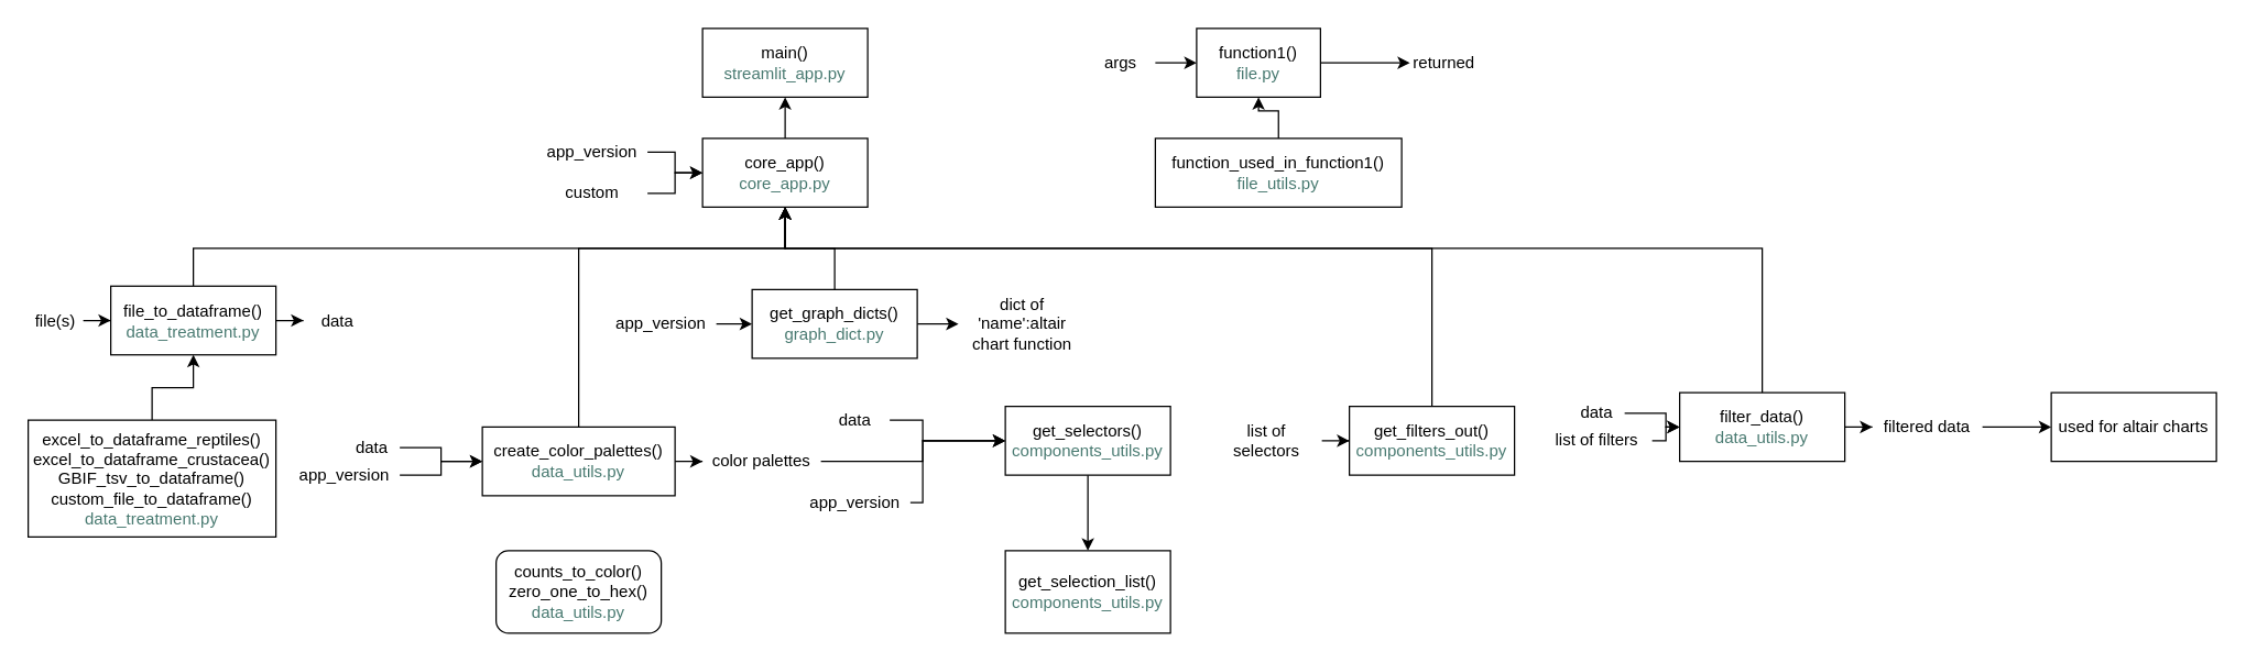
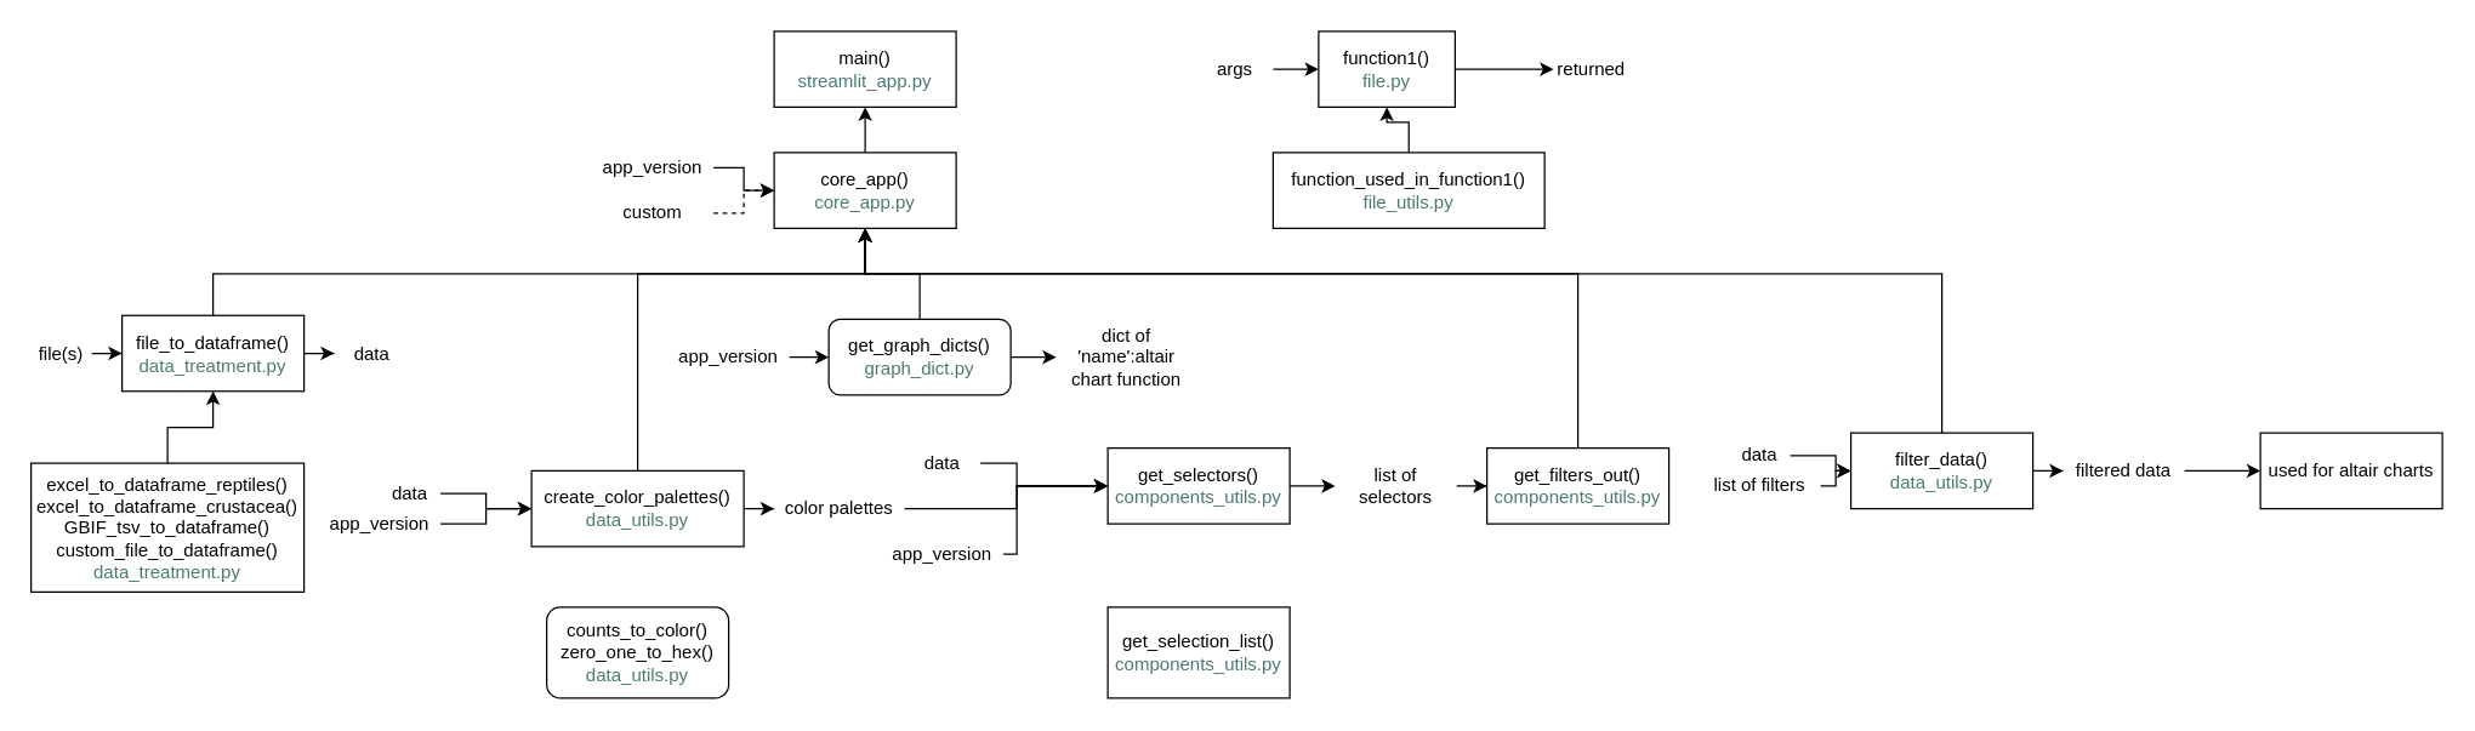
  <mxCell id="0" />
  <mxCell id="1" parent="0" />
  <mxCell id="2" value="main()&lt;br&gt;&lt;div&gt;&lt;font color=&quot;#497A71&quot;&gt;streamlit_app.py&lt;/font&gt;&lt;/div&gt;" style="rounded=0;whiteSpace=wrap;html=1;" vertex="1" parent="1"><mxGeometry x="510" y="20" width="120" height="50" as="geometry" /></mxCell>
  <mxCell id="3" value="" style="edgeStyle=orthogonalEdgeStyle;rounded=0;orthogonalLoop=1;jettySize=auto;html=1;" edge="1" parent="1" source="4" target="2"><mxGeometry relative="1" as="geometry" /></mxCell>
  <mxCell id="4" value="&lt;div&gt;core_app()&lt;/div&gt;&lt;div&gt;&lt;font color=&quot;#497A71&quot;&gt;core_app.py&lt;/font&gt;&lt;br&gt;&lt;/div&gt;" style="rounded=0;whiteSpace=wrap;html=1;" vertex="1" parent="1"><mxGeometry x="510" y="100" width="120" height="50" as="geometry" /></mxCell>
  <mxCell id="5" style="edgeStyle=orthogonalEdgeStyle;rounded=0;orthogonalLoop=1;jettySize=auto;html=1;exitX=0.5;exitY=0;exitDx=0;exitDy=0;" edge="1" parent="1" source="7"><mxGeometry relative="1" as="geometry"><mxPoint x="570" y="150" as="targetPoint" /><Array as="points"><mxPoint x="140" y="180" /><mxPoint x="570" y="180" /></Array></mxGeometry></mxCell>
  <mxCell id="6" value="" style="edgeStyle=orthogonalEdgeStyle;rounded=0;orthogonalLoop=1;jettySize=auto;html=1;" edge="1" parent="1" source="7" target="33"><mxGeometry relative="1" as="geometry" /></mxCell>
  <mxCell id="7" value="&lt;div&gt;file_to_dataframe()&lt;/div&gt;&lt;div&gt;&lt;font color=&quot;#497A71&quot;&gt;data_treatment.py&lt;/font&gt;&lt;br&gt;&lt;/div&gt;" style="rounded=0;whiteSpace=wrap;html=1;" vertex="1" parent="1"><mxGeometry x="80" y="207.5" width="120" height="50" as="geometry" /></mxCell>
  <mxCell id="8" style="edgeStyle=orthogonalEdgeStyle;rounded=0;orthogonalLoop=1;jettySize=auto;html=1;exitX=0.5;exitY=0;exitDx=0;exitDy=0;entryX=0.5;entryY=1;entryDx=0;entryDy=0;" edge="1" parent="1" source="10" target="4"><mxGeometry relative="1" as="geometry"><Array as="points"><mxPoint x="420" y="180" /><mxPoint x="570" y="180" /></Array></mxGeometry></mxCell>
  <mxCell id="9" value="" style="edgeStyle=orthogonalEdgeStyle;rounded=0;orthogonalLoop=1;jettySize=auto;html=1;" edge="1" parent="1" source="10" target="41"><mxGeometry relative="1" as="geometry" /></mxCell>
  <mxCell id="10" value="&lt;div&gt;create_color_palettes()&lt;/div&gt;&lt;div&gt;&lt;font color=&quot;#497A71&quot;&gt;data_utils.py&lt;/font&gt;&lt;br&gt;&lt;/div&gt;" style="rounded=0;whiteSpace=wrap;html=1;" vertex="1" parent="1"><mxGeometry x="350" y="310" width="140" height="50" as="geometry" /></mxCell>
  <mxCell id="11" value="" style="edgeStyle=orthogonalEdgeStyle;rounded=0;orthogonalLoop=1;jettySize=auto;html=1;" edge="1" parent="1" source="12" target="4"><mxGeometry relative="1" as="geometry" /></mxCell>
  <mxCell id="12" value="app_version" style="text;html=1;strokeColor=none;fillColor=none;align=center;verticalAlign=middle;whiteSpace=wrap;rounded=0;" vertex="1" parent="1"><mxGeometry x="390" y="100" width="80" height="20" as="geometry" /></mxCell>
- <mxCell id="13" value="" style="edgeStyle=orthogonalEdgeStyle;rounded=0;orthogonalLoop=1;jettySize=auto;html=1;" edge="1" parent="1" source="14" target="4"><mxGeometry relative="1" as="geometry" /></mxCell>
+ <mxCell id="13" value="" style="edgeStyle=orthogonalEdgeStyle;rounded=0;orthogonalLoop=1;jettySize=auto;html=1;dashed=1;" edge="1" parent="1" source="14" target="4"><mxGeometry relative="1" as="geometry" /></mxCell>
  <mxCell id="14" value="custom" style="text;html=1;strokeColor=none;fillColor=none;align=center;verticalAlign=middle;whiteSpace=wrap;rounded=0;" vertex="1" parent="1"><mxGeometry x="390" y="130" width="80" height="20" as="geometry" /></mxCell>
- <mxCell id="15" value="" style="edgeStyle=orthogonalEdgeStyle;rounded=0;orthogonalLoop=1;jettySize=auto;html=1;" edge="1" parent="1" source="16" target="60"><mxGeometry relative="1" as="geometry" /></mxCell>
+ <mxCell id="15" value="" style="edgeStyle=orthogonalEdgeStyle;rounded=0;orthogonalLoop=1;jettySize=auto;html=1;" edge="1" parent="1" source="16" target="23"><mxGeometry relative="1" as="geometry" /></mxCell>
  <mxCell id="16" value="&lt;div&gt;get_selectors()&lt;/div&gt;&lt;div&gt;&lt;font color=&quot;#497A71&quot;&gt;components_utils.py&lt;/font&gt;&lt;br&gt;&lt;/div&gt;" style="rounded=0;whiteSpace=wrap;html=1;" vertex="1" parent="1"><mxGeometry x="730" y="295" width="120" height="50" as="geometry" /></mxCell>
  <mxCell id="17" value="" style="edgeStyle=orthogonalEdgeStyle;rounded=0;orthogonalLoop=1;jettySize=auto;html=1;" edge="1" parent="1" source="19" target="44"><mxGeometry relative="1" as="geometry" /></mxCell>
  <mxCell id="18" value="" style="edgeStyle=orthogonalEdgeStyle;rounded=0;orthogonalLoop=1;jettySize=auto;html=1;" edge="1" parent="1" source="19" target="4"><mxGeometry relative="1" as="geometry" /></mxCell>
- <mxCell id="19" value="&lt;div&gt;get_graph_dicts()&lt;/div&gt;&lt;div&gt;&lt;font color=&quot;#497A71&quot;&gt;graph_dict.py&lt;/font&gt;&lt;br&gt;&lt;/div&gt;" style="rounded=0;whiteSpace=wrap;html=1;" vertex="1" parent="1"><mxGeometry x="546" y="210" width="120" height="50" as="geometry" /></mxCell>
+ <mxCell id="19" value="&lt;div&gt;get_graph_dicts()&lt;/div&gt;&lt;div&gt;&lt;font color=&quot;#497A71&quot;&gt;graph_dict.py&lt;/font&gt;&lt;br&gt;&lt;/div&gt;" style="whiteSpace=wrap;html=1;rounded=1;" vertex="1" parent="1"><mxGeometry x="546" y="210" width="120" height="50" as="geometry" /></mxCell>
  <mxCell id="20" style="edgeStyle=orthogonalEdgeStyle;rounded=0;orthogonalLoop=1;jettySize=auto;html=1;exitX=0.5;exitY=0;exitDx=0;exitDy=0;" edge="1" parent="1" source="21"><mxGeometry relative="1" as="geometry"><mxPoint x="570" y="150" as="targetPoint" /><Array as="points"><mxPoint x="1040" y="180" /><mxPoint x="570" y="180" /></Array></mxGeometry></mxCell>
  <mxCell id="21" value="&lt;div&gt;get_filters_out()&lt;/div&gt;&lt;div&gt;&lt;font color=&quot;#497A71&quot;&gt;components_utils.py&lt;/font&gt;&lt;br&gt;&lt;/div&gt;" style="rounded=0;whiteSpace=wrap;html=1;" vertex="1" parent="1"><mxGeometry x="980" y="295" width="120" height="50" as="geometry" /></mxCell>
  <mxCell id="22" value="" style="edgeStyle=orthogonalEdgeStyle;rounded=0;orthogonalLoop=1;jettySize=auto;html=1;" edge="1" parent="1" source="23" target="21"><mxGeometry relative="1" as="geometry" /></mxCell>
  <mxCell id="23" value="list of selectors" style="text;html=1;strokeColor=none;fillColor=none;align=center;verticalAlign=middle;whiteSpace=wrap;rounded=0;" vertex="1" parent="1"><mxGeometry x="880" y="310" width="80" height="20" as="geometry" /></mxCell>
  <mxCell id="24" value="" style="edgeStyle=orthogonalEdgeStyle;rounded=0;orthogonalLoop=1;jettySize=auto;html=1;" edge="1" parent="1" source="25" target="28"><mxGeometry relative="1" as="geometry"><Array as="points"><mxPoint x="1210" y="320" /><mxPoint x="1210" y="310" /></Array></mxGeometry></mxCell>
  <mxCell id="25" value="list of filters" style="text;html=1;strokeColor=none;fillColor=none;align=center;verticalAlign=middle;whiteSpace=wrap;rounded=0;" vertex="1" parent="1"><mxGeometry x="1120" y="310" width="80" height="20" as="geometry" /></mxCell>
  <mxCell id="26" value="" style="edgeStyle=orthogonalEdgeStyle;rounded=0;orthogonalLoop=1;jettySize=auto;html=1;" edge="1" parent="1" source="28" target="30"><mxGeometry relative="1" as="geometry" /></mxCell>
  <mxCell id="27" style="edgeStyle=orthogonalEdgeStyle;rounded=0;orthogonalLoop=1;jettySize=auto;html=1;exitX=0.5;exitY=0;exitDx=0;exitDy=0;entryX=0.5;entryY=1;entryDx=0;entryDy=0;" edge="1" parent="1" source="28" target="4"><mxGeometry relative="1" as="geometry"><Array as="points"><mxPoint x="1280" y="180" /><mxPoint x="570" y="180" /></Array></mxGeometry></mxCell>
  <mxCell id="28" value="&lt;div&gt;filter_data()&lt;/div&gt;&lt;div&gt;&lt;font color=&quot;#497A71&quot;&gt;data_utils.py&lt;/font&gt;&lt;br&gt;&lt;/div&gt;" style="rounded=0;whiteSpace=wrap;html=1;" vertex="1" parent="1"><mxGeometry x="1220" y="285" width="120" height="50" as="geometry" /></mxCell>
  <mxCell id="29" value="" style="edgeStyle=orthogonalEdgeStyle;rounded=0;orthogonalLoop=1;jettySize=auto;html=1;fontColor=#497A71;" edge="1" parent="1" source="30" target="49"><mxGeometry relative="1" as="geometry" /></mxCell>
  <mxCell id="30" value="filtered data" style="text;html=1;strokeColor=none;fillColor=none;align=center;verticalAlign=middle;whiteSpace=wrap;rounded=0;" vertex="1" parent="1"><mxGeometry x="1360" y="300" width="80" height="20" as="geometry" /></mxCell>
  <mxCell id="31" value="" style="edgeStyle=orthogonalEdgeStyle;rounded=0;orthogonalLoop=1;jettySize=auto;html=1;" edge="1" parent="1" source="32" target="28"><mxGeometry relative="1" as="geometry"><Array as="points"><mxPoint x="1210" y="300" /><mxPoint x="1210" y="310" /></Array></mxGeometry></mxCell>
  <mxCell id="32" value="data" style="text;html=1;strokeColor=none;fillColor=none;align=center;verticalAlign=middle;whiteSpace=wrap;rounded=0;" vertex="1" parent="1"><mxGeometry x="1140" y="290" width="40" height="20" as="geometry" /></mxCell>
  <mxCell id="33" value="data" style="text;html=1;strokeColor=none;fillColor=none;align=center;verticalAlign=middle;whiteSpace=wrap;rounded=0;" vertex="1" parent="1"><mxGeometry x="220" y="222.5" width="50" height="20" as="geometry" /></mxCell>
  <mxCell id="34" value="" style="edgeStyle=orthogonalEdgeStyle;rounded=0;orthogonalLoop=1;jettySize=auto;html=1;" edge="1" parent="1" source="35" target="7"><mxGeometry relative="1" as="geometry" /></mxCell>
  <mxCell id="35" value="file(s)" style="text;html=1;strokeColor=none;fillColor=none;align=center;verticalAlign=middle;whiteSpace=wrap;rounded=0;" vertex="1" parent="1"><mxGeometry x="20" y="222.5" width="40" height="20" as="geometry" /></mxCell>
  <mxCell id="36" value="" style="edgeStyle=orthogonalEdgeStyle;rounded=0;orthogonalLoop=1;jettySize=auto;html=1;" edge="1" parent="1" source="37" target="10"><mxGeometry relative="1" as="geometry" /></mxCell>
  <mxCell id="37" value="data" style="text;html=1;strokeColor=none;fillColor=none;align=center;verticalAlign=middle;whiteSpace=wrap;rounded=0;" vertex="1" parent="1"><mxGeometry x="250" y="315" width="40" height="20" as="geometry" /></mxCell>
  <mxCell id="38" value="" style="edgeStyle=orthogonalEdgeStyle;rounded=0;orthogonalLoop=1;jettySize=auto;html=1;" edge="1" parent="1" source="39" target="10"><mxGeometry relative="1" as="geometry" /></mxCell>
  <mxCell id="39" value="app_version" style="text;html=1;strokeColor=none;fillColor=none;align=center;verticalAlign=middle;whiteSpace=wrap;rounded=0;" vertex="1" parent="1"><mxGeometry x="210" y="335" width="80" height="20" as="geometry" /></mxCell>
  <mxCell id="40" style="edgeStyle=orthogonalEdgeStyle;rounded=0;orthogonalLoop=1;jettySize=auto;html=1;exitX=1;exitY=0.5;exitDx=0;exitDy=0;entryX=0;entryY=0.5;entryDx=0;entryDy=0;" edge="1" parent="1" source="41" target="16"><mxGeometry relative="1" as="geometry"><Array as="points"><mxPoint x="670" y="335" /><mxPoint x="670" y="320" /></Array></mxGeometry></mxCell>
  <mxCell id="41" value="color palettes" style="text;html=1;strokeColor=none;fillColor=none;align=center;verticalAlign=middle;whiteSpace=wrap;rounded=0;" vertex="1" parent="1"><mxGeometry x="510" y="325" width="86" height="20" as="geometry" /></mxCell>
  <mxCell id="42" value="" style="edgeStyle=orthogonalEdgeStyle;rounded=0;orthogonalLoop=1;jettySize=auto;html=1;" edge="1" parent="1" source="43" target="19"><mxGeometry relative="1" as="geometry" /></mxCell>
  <mxCell id="43" value="app_version" style="text;html=1;strokeColor=none;fillColor=none;align=center;verticalAlign=middle;whiteSpace=wrap;rounded=0;" vertex="1" parent="1"><mxGeometry x="440" y="225" width="80" height="20" as="geometry" /></mxCell>
  <mxCell id="44" value="dict of 'name':altair chart function" style="text;html=1;strokeColor=none;fillColor=none;align=center;verticalAlign=middle;whiteSpace=wrap;rounded=0;" vertex="1" parent="1"><mxGeometry x="696" y="207.5" width="93" height="55" as="geometry" /></mxCell>
  <mxCell id="45" value="" style="edgeStyle=orthogonalEdgeStyle;rounded=0;orthogonalLoop=1;jettySize=auto;html=1;" edge="1" parent="1" source="46" target="16"><mxGeometry relative="1" as="geometry"><Array as="points"><mxPoint x="670" y="305" /><mxPoint x="670" y="320" /></Array></mxGeometry></mxCell>
  <mxCell id="46" value="data" style="text;html=1;strokeColor=none;fillColor=none;align=center;verticalAlign=middle;whiteSpace=wrap;rounded=0;" vertex="1" parent="1"><mxGeometry x="596" y="295" width="50" height="20" as="geometry" /></mxCell>
  <mxCell id="47" value="" style="edgeStyle=orthogonalEdgeStyle;rounded=0;orthogonalLoop=1;jettySize=auto;html=1;entryX=0;entryY=0.5;entryDx=0;entryDy=0;" edge="1" parent="1" source="48" target="16"><mxGeometry relative="1" as="geometry"><Array as="points"><mxPoint x="670" y="365" /><mxPoint x="670" y="320" /></Array></mxGeometry></mxCell>
  <mxCell id="48" value="app_version" style="text;html=1;strokeColor=none;fillColor=none;align=center;verticalAlign=middle;whiteSpace=wrap;rounded=0;" vertex="1" parent="1"><mxGeometry x="581" y="355" width="80" height="20" as="geometry" /></mxCell>
  <mxCell id="49" value="&lt;font color=&quot;#000000&quot;&gt;used for altair charts &lt;/font&gt;" style="whiteSpace=wrap;html=1;fontColor=#497A71;" vertex="1" parent="1"><mxGeometry x="1490" y="285" width="120" height="50" as="geometry" /></mxCell>
  <mxCell id="50" value="" style="edgeStyle=orthogonalEdgeStyle;rounded=0;orthogonalLoop=1;jettySize=auto;html=1;fontColor=#497A71;" edge="1" parent="1" source="51" target="54"><mxGeometry relative="1" as="geometry" /></mxCell>
  <mxCell id="51" value="&lt;div&gt;function1()&lt;/div&gt;&lt;div&gt;&lt;font color=&quot;#497A71&quot;&gt;file.py&lt;/font&gt;&lt;br&gt;&lt;/div&gt;" style="rounded=0;whiteSpace=wrap;html=1;fontColor=#000000;" vertex="1" parent="1"><mxGeometry x="869" y="20" width="90" height="50" as="geometry" /></mxCell>
  <mxCell id="52" value="" style="edgeStyle=orthogonalEdgeStyle;rounded=0;orthogonalLoop=1;jettySize=auto;html=1;fontColor=#497A71;" edge="1" parent="1" source="53" target="51"><mxGeometry relative="1" as="geometry" /></mxCell>
  <mxCell id="53" value="args" style="text;html=1;strokeColor=none;fillColor=none;align=center;verticalAlign=middle;whiteSpace=wrap;rounded=0;" vertex="1" parent="1"><mxGeometry x="789" y="35" width="50" height="20" as="geometry" /></mxCell>
  <mxCell id="54" value="returned" style="text;html=1;strokeColor=none;fillColor=none;align=center;verticalAlign=middle;whiteSpace=wrap;rounded=0;" vertex="1" parent="1"><mxGeometry x="1024" y="35" width="50" height="20" as="geometry" /></mxCell>
  <mxCell id="55" value="&lt;div&gt;&lt;font color=&quot;#000000&quot;&gt;counts_to_color()&lt;/font&gt;&lt;/div&gt;&lt;div&gt;&lt;font color=&quot;#000000&quot;&gt;zero_one_to_hex()&lt;/font&gt;&lt;/div&gt;&lt;div&gt;data_utils.py&lt;br&gt;&lt;/div&gt;" style="whiteSpace=wrap;html=1;fontColor=#497A71;rounded=1;" vertex="1" parent="1"><mxGeometry x="360" y="400" width="120" height="60" as="geometry" /></mxCell>
  <mxCell id="56" value="" style="edgeStyle=orthogonalEdgeStyle;rounded=0;orthogonalLoop=1;jettySize=auto;html=1;fontColor=#000000;" edge="1" parent="1" source="57" target="51"><mxGeometry relative="1" as="geometry" /></mxCell>
  <mxCell id="57" value="&lt;div&gt;function_used_in_function1()&lt;br&gt;&lt;/div&gt;&lt;div&gt;&lt;font color=&quot;#497A71&quot;&gt;file_utils.py&lt;/font&gt;&lt;br&gt;&lt;/div&gt;" style="rounded=0;whiteSpace=wrap;html=1;fontColor=#000000;" vertex="1" parent="1"><mxGeometry x="839" y="100" width="179" height="50" as="geometry" /></mxCell>
  <mxCell id="58" value="" style="edgeStyle=orthogonalEdgeStyle;rounded=0;orthogonalLoop=1;jettySize=auto;html=1;fontColor=#000000;" edge="1" parent="1" source="59" target="7"><mxGeometry relative="1" as="geometry" /></mxCell>
  <mxCell id="59" value="&lt;div&gt;&lt;font color=&quot;#000000&quot;&gt;excel_to_dataframe_reptiles()&lt;/font&gt;&lt;/div&gt;&lt;div&gt;&lt;font color=&quot;#000000&quot;&gt;excel_to_dataframe_crustacea()&lt;/font&gt;&lt;/div&gt;&lt;div&gt;&lt;font color=&quot;#000000&quot;&gt;GBIF_tsv_to_dataframe()&lt;/font&gt;&lt;/div&gt;&lt;div&gt;&lt;font color=&quot;#000000&quot;&gt;custom_file_to_dataframe()&lt;/font&gt;&lt;/div&gt;&lt;div&gt;data_treatment.py&lt;br&gt;&lt;/div&gt;" style="rounded=0;whiteSpace=wrap;html=1;fontColor=#497A71;" vertex="1" parent="1"><mxGeometry x="20" y="305" width="180" height="85" as="geometry" /></mxCell>
  <mxCell id="60" value="&lt;div&gt;&lt;font color=&quot;#000000&quot;&gt;get_selection_list()&lt;/font&gt;&lt;/div&gt;&lt;div&gt;components_utils.py&lt;br&gt;&lt;/div&gt;" style="rounded=0;whiteSpace=wrap;html=1;fontColor=#497A71;" vertex="1" parent="1"><mxGeometry x="730" y="400" width="120" height="60" as="geometry" /></mxCell>
